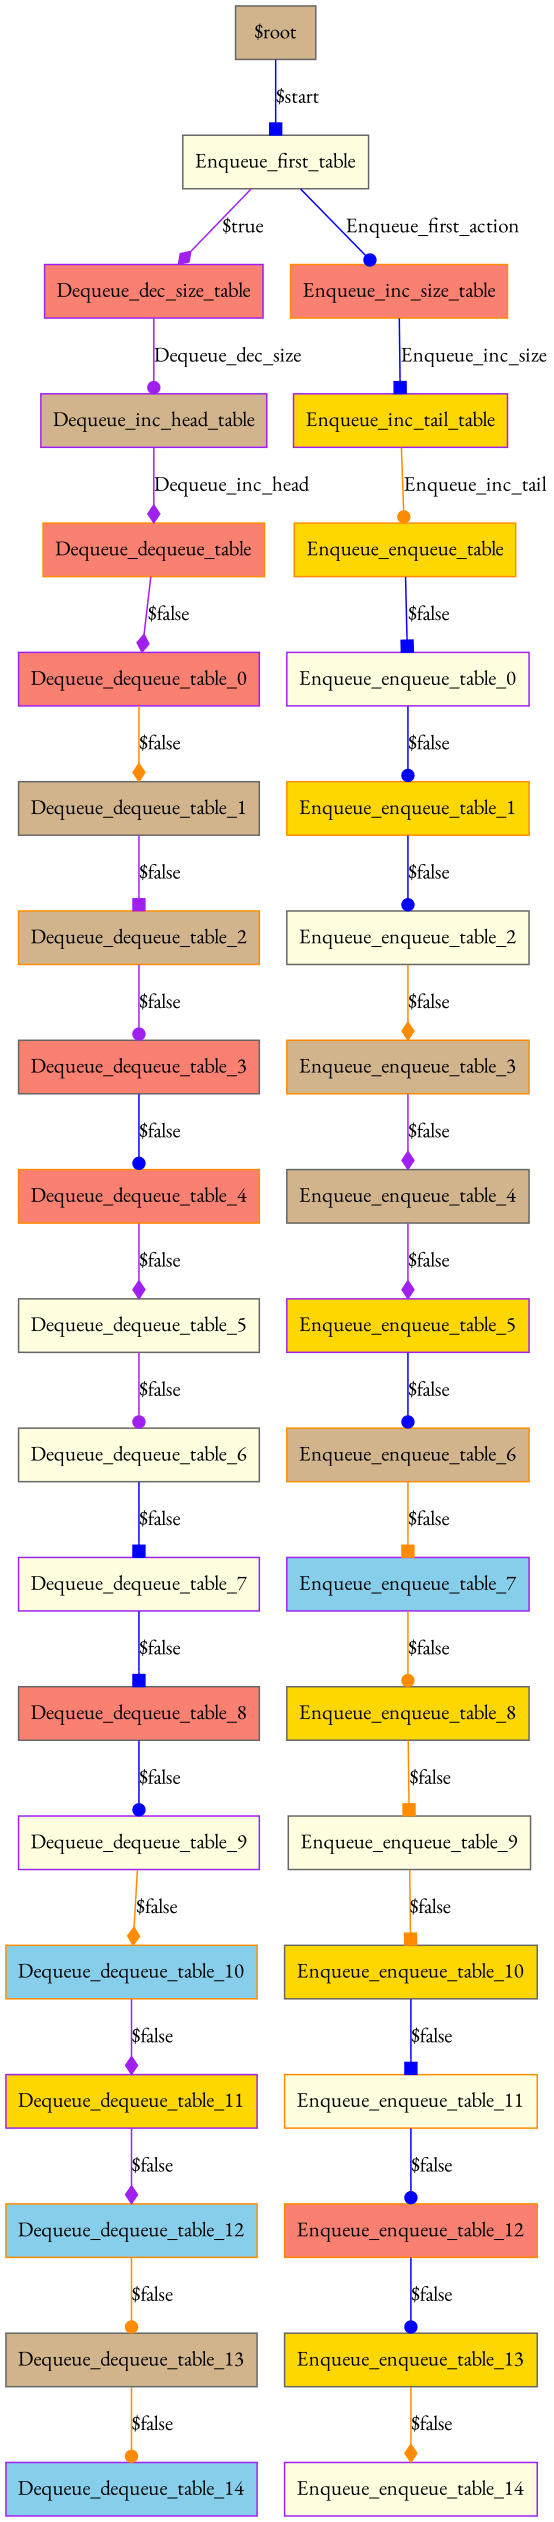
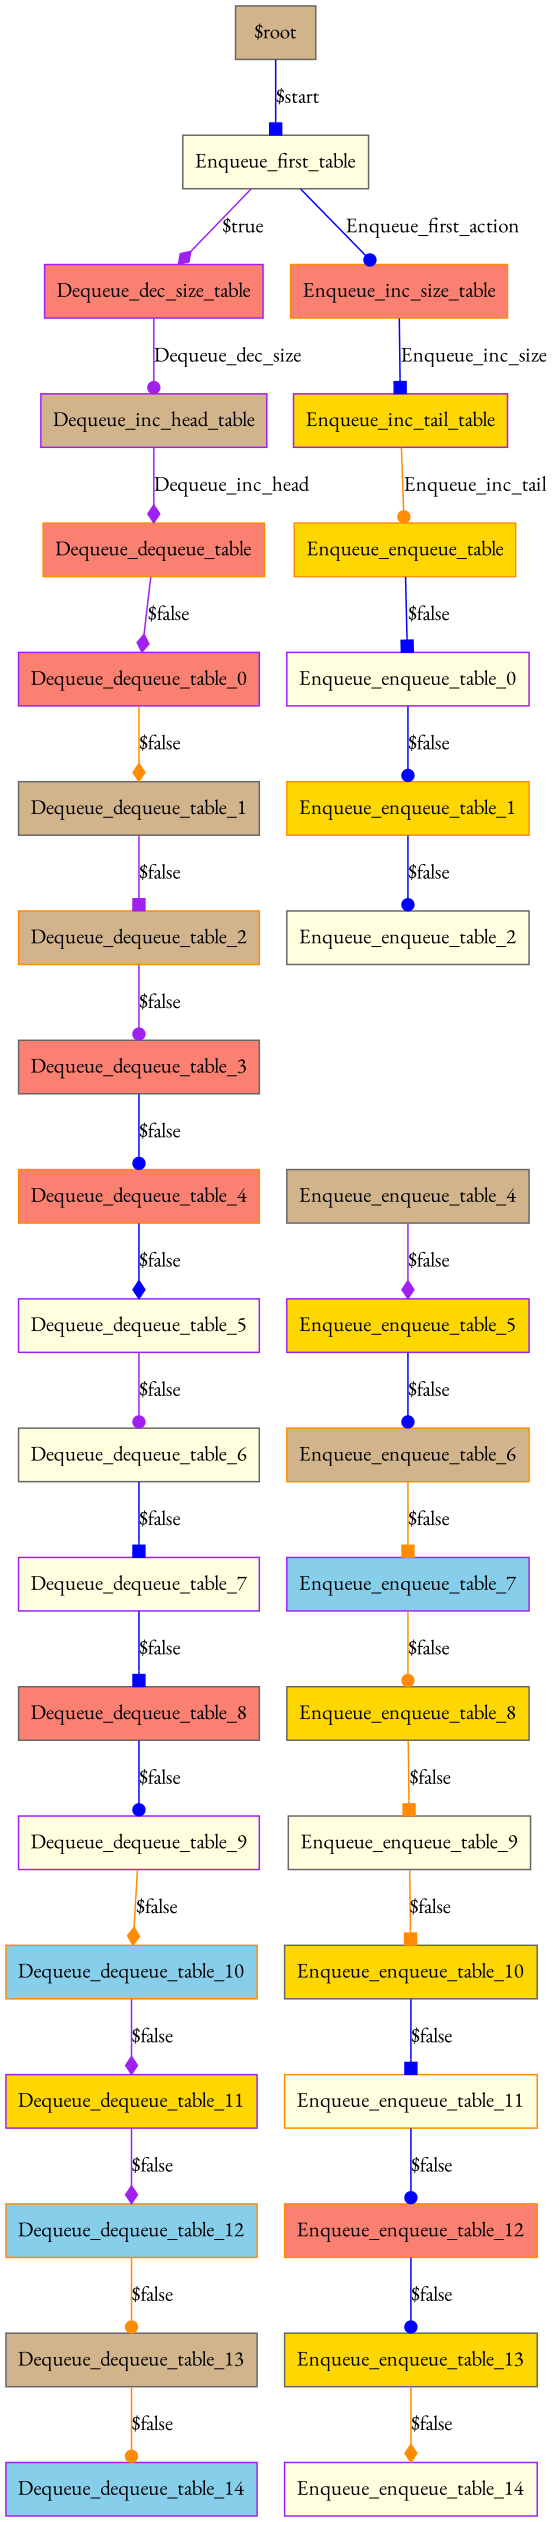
  digraph {
    fontname="EB Garamond"
    node [color=gray40 fillcolor=lightyellow fontname="EB Garamond" shape=box style=filled]
    edge [arrowhead=dot color=blue fontname="EB Garamond"]
    n1 [fillcolor=tan label="$root"]
    n2 [label=Enqueue_first_table]
    n3 [color=purple fillcolor=salmon label=Dequeue_dec_size_table]
    n4 [color=darkorange fillcolor=salmon label=Enqueue_inc_size_table]
    n5 [color=purple fillcolor=tan label=Dequeue_inc_head_table]
    n6 [color=darkorange fillcolor=salmon label=Dequeue_dequeue_table]
    n7 [color=purple fillcolor=salmon label=Dequeue_dequeue_table_0]
    n8 [fillcolor=tan label=Dequeue_dequeue_table_1]
    n9 [color=darkorange fillcolor=tan label=Dequeue_dequeue_table_2]
    n10 [fillcolor=salmon label=Dequeue_dequeue_table_3]
    n11 [color=darkorange fillcolor=skyblue label=Dequeue_dequeue_table_10]
    n12 [color=purple fillcolor=gold label=Dequeue_dequeue_table_11]
    n13 [color=darkorange fillcolor=skyblue label=Dequeue_dequeue_table_12]
    n14 [fillcolor=tan label=Dequeue_dequeue_table_13]
    n15 [color=purple fillcolor=skyblue label=Dequeue_dequeue_table_14]
    n16 [color=darkorange fillcolor=salmon label=Dequeue_dequeue_table_4]
-   n17 [label=Dequeue_dequeue_table_5]
+   n17 [color=purple label=Dequeue_dequeue_table_5]
    n18 [label=Dequeue_dequeue_table_6]
    n19 [color=purple label=Dequeue_dequeue_table_7]
    n20 [fillcolor=salmon label=Dequeue_dequeue_table_8]
    n21 [color=purple label=Dequeue_dequeue_table_9]
    n22 [color=darkorange fillcolor=gold label=Enqueue_enqueue_table]
    n23 [color=purple label=Enqueue_enqueue_table_0]
    n24 [color=darkorange fillcolor=gold label=Enqueue_enqueue_table_1]
    n25 [label=Enqueue_enqueue_table_2]
-   n26 [color=darkorange fillcolor=tan label=Enqueue_enqueue_table_3]
    n27 [fillcolor=gold label=Enqueue_enqueue_table_10]
    n28 [color=darkorange label=Enqueue_enqueue_table_11]
    n29 [color=darkorange fillcolor=salmon label=Enqueue_enqueue_table_12]
    n30 [fillcolor=gold label=Enqueue_enqueue_table_13]
    n31 [color=purple label=Enqueue_enqueue_table_14]
    n32 [fillcolor=tan label=Enqueue_enqueue_table_4]
    n33 [color=purple fillcolor=gold label=Enqueue_enqueue_table_5]
    n34 [color=darkorange fillcolor=tan label=Enqueue_enqueue_table_6]
    n35 [color=purple fillcolor=skyblue label=Enqueue_enqueue_table_7]
    n36 [fillcolor=gold label=Enqueue_enqueue_table_8]
    n37 [label=Enqueue_enqueue_table_9]
    n38 [color=purple fillcolor=gold label=Enqueue_inc_tail_table]
    n1 -> n2 [arrowhead=box label="$start"]
    n2 -> n3 [arrowhead=diamond color=purple label="$true"]
    n2 -> n4 [label=Enqueue_first_action]
    n3 -> n5 [color=purple label=Dequeue_dec_size]
    n4 -> n38 [arrowhead=box label=Enqueue_inc_size]
    n5 -> n6 [arrowhead=diamond color=purple label=Dequeue_inc_head]
    n6 -> n7 [arrowhead=diamond color=purple label="$false"]
    n7 -> n8 [arrowhead=diamond color=darkorange label="$false"]
    n8 -> n9 [arrowhead=box color=purple label="$false"]
    n9 -> n10 [color=purple label="$false"]
    n10 -> n16 [label="$false"]
    n11 -> n12 [arrowhead=diamond color=purple label="$false"]
    n12 -> n13 [arrowhead=diamond color=purple label="$false"]
    n13 -> n14 [color=darkorange label="$false"]
    n14 -> n15 [color=darkorange label="$false"]
-   n16 -> n17 [arrowhead=diamond color=purple label="$false"]
+   n16 -> n17 [arrowhead=diamond label="$false"]
    n17 -> n18 [color=purple label="$false"]
    n18 -> n19 [arrowhead=box label="$false"]
    n19 -> n20 [arrowhead=box label="$false"]
    n20 -> n21 [label="$false"]
    n21 -> n11 [arrowhead=diamond color=darkorange label="$false"]
    n22 -> n23 [arrowhead=box label="$false"]
    n23 -> n24 [label="$false"]
    n24 -> n25 [label="$false"]
-   n25 -> n26 [arrowhead=diamond color=darkorange label="$false"]
-   n26 -> n32 [arrowhead=diamond color=purple label="$false"]
    n27 -> n28 [arrowhead=box label="$false"]
    n28 -> n29 [label="$false"]
    n29 -> n30 [label="$false"]
    n30 -> n31 [arrowhead=diamond color=darkorange label="$false"]
    n32 -> n33 [arrowhead=diamond color=purple label="$false"]
    n33 -> n34 [label="$false"]
    n34 -> n35 [arrowhead=box color=darkorange label="$false"]
    n35 -> n36 [color=darkorange label="$false"]
    n36 -> n37 [arrowhead=box color=darkorange label="$false"]
    n37 -> n27 [arrowhead=box color=darkorange label="$false"]
    n38 -> n22 [color=darkorange label=Enqueue_inc_tail]
  }
